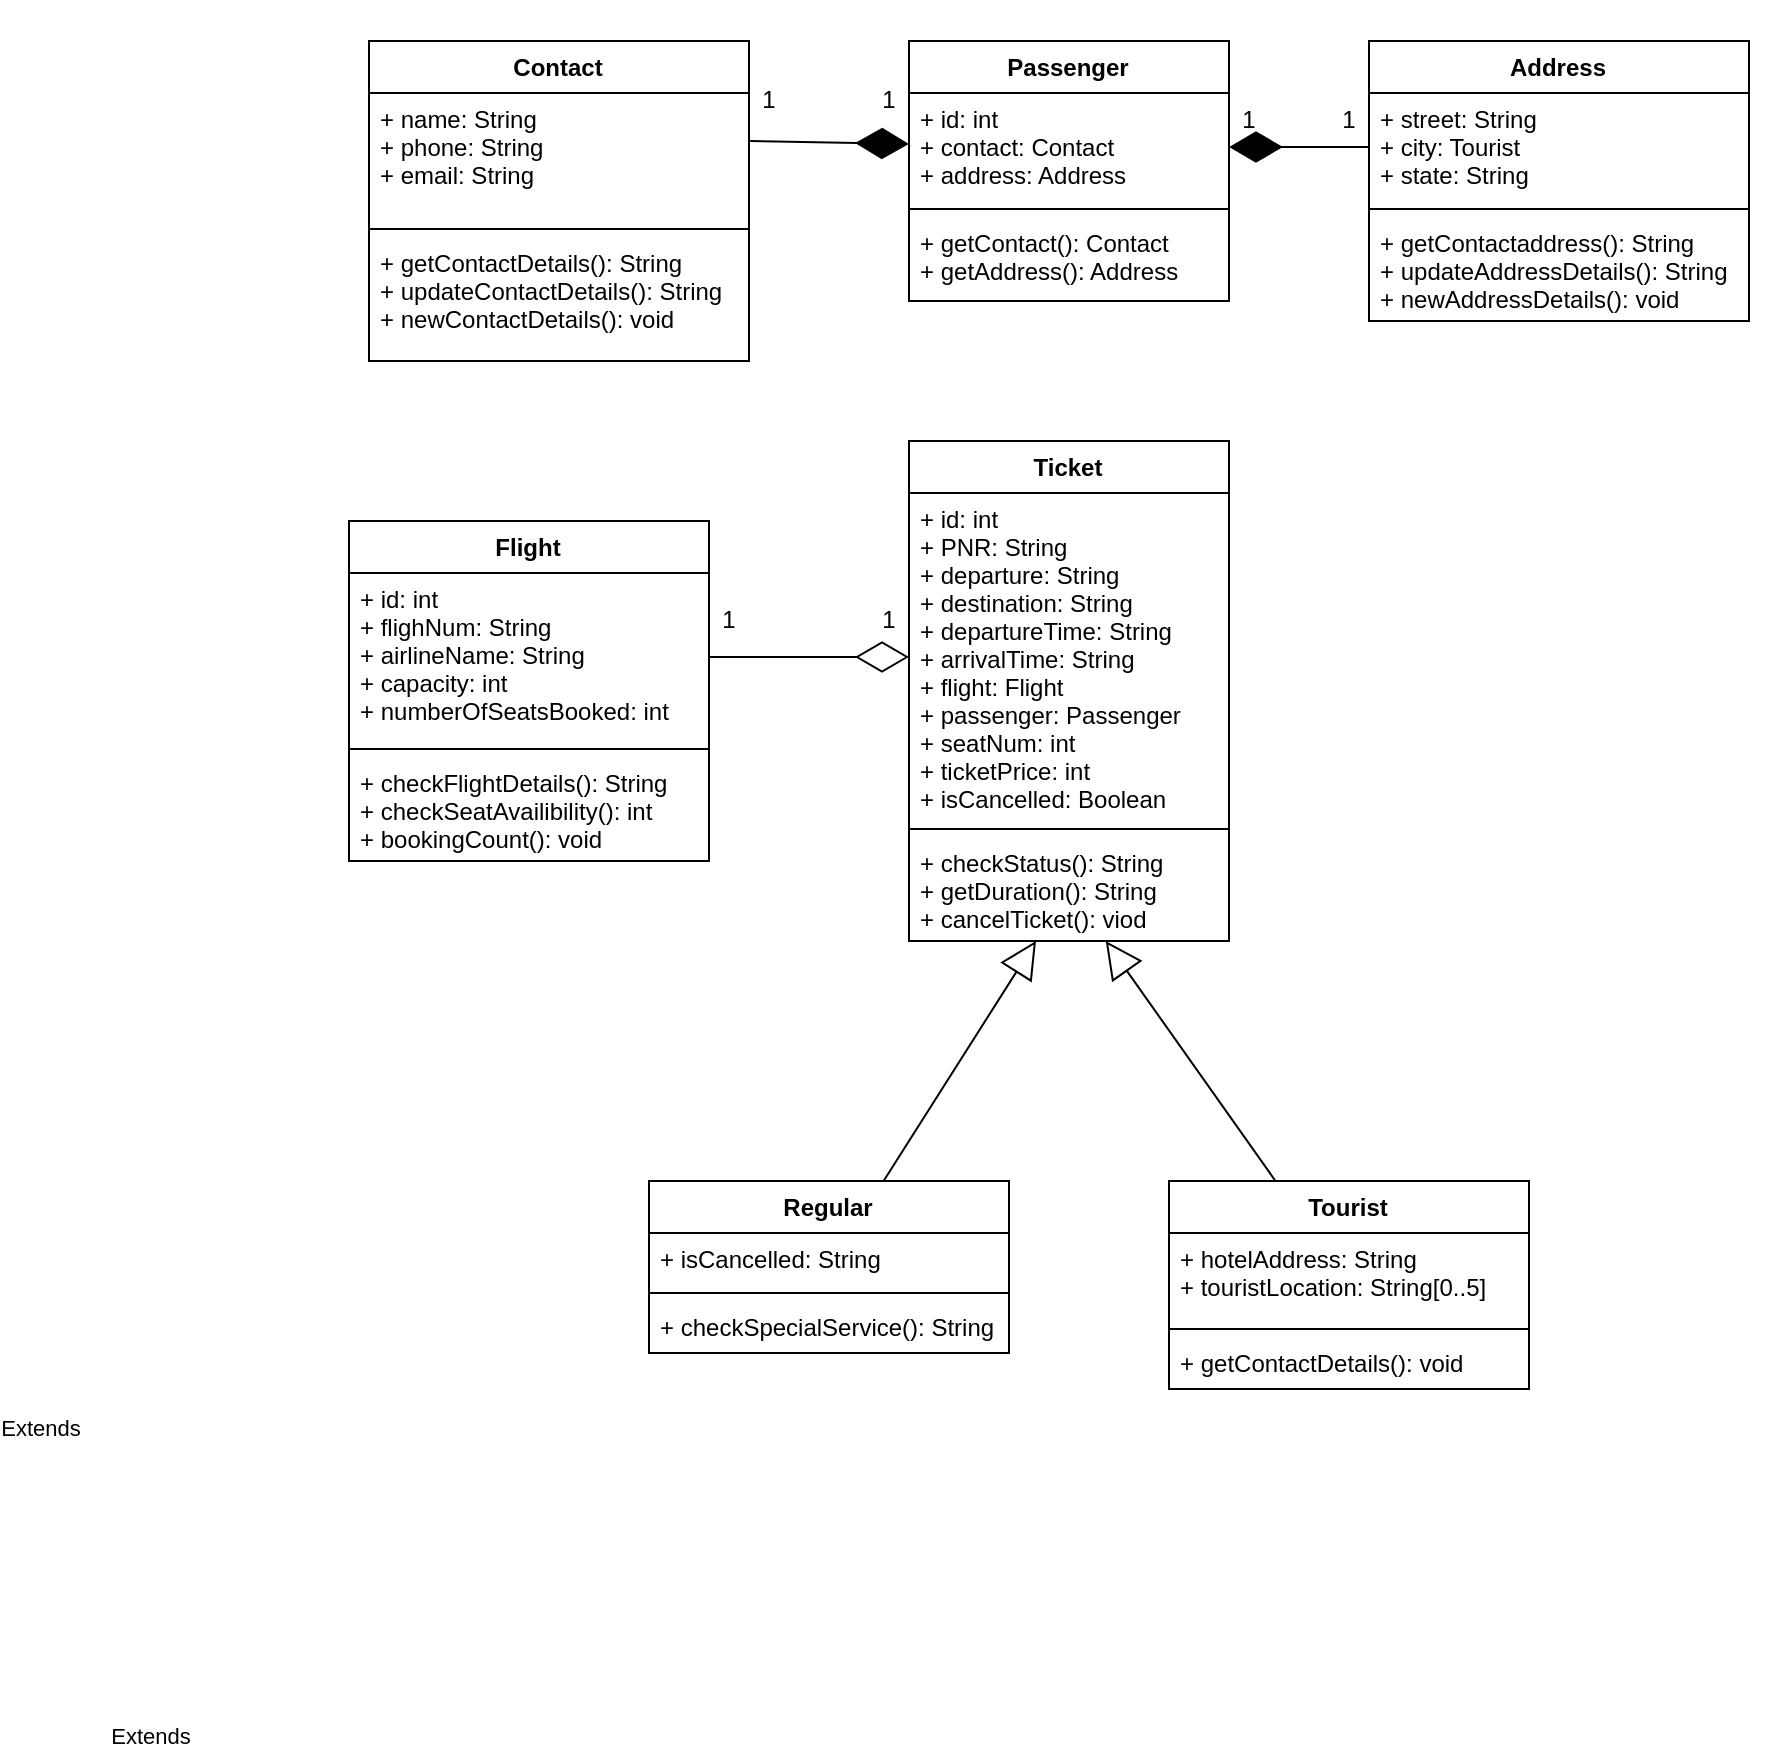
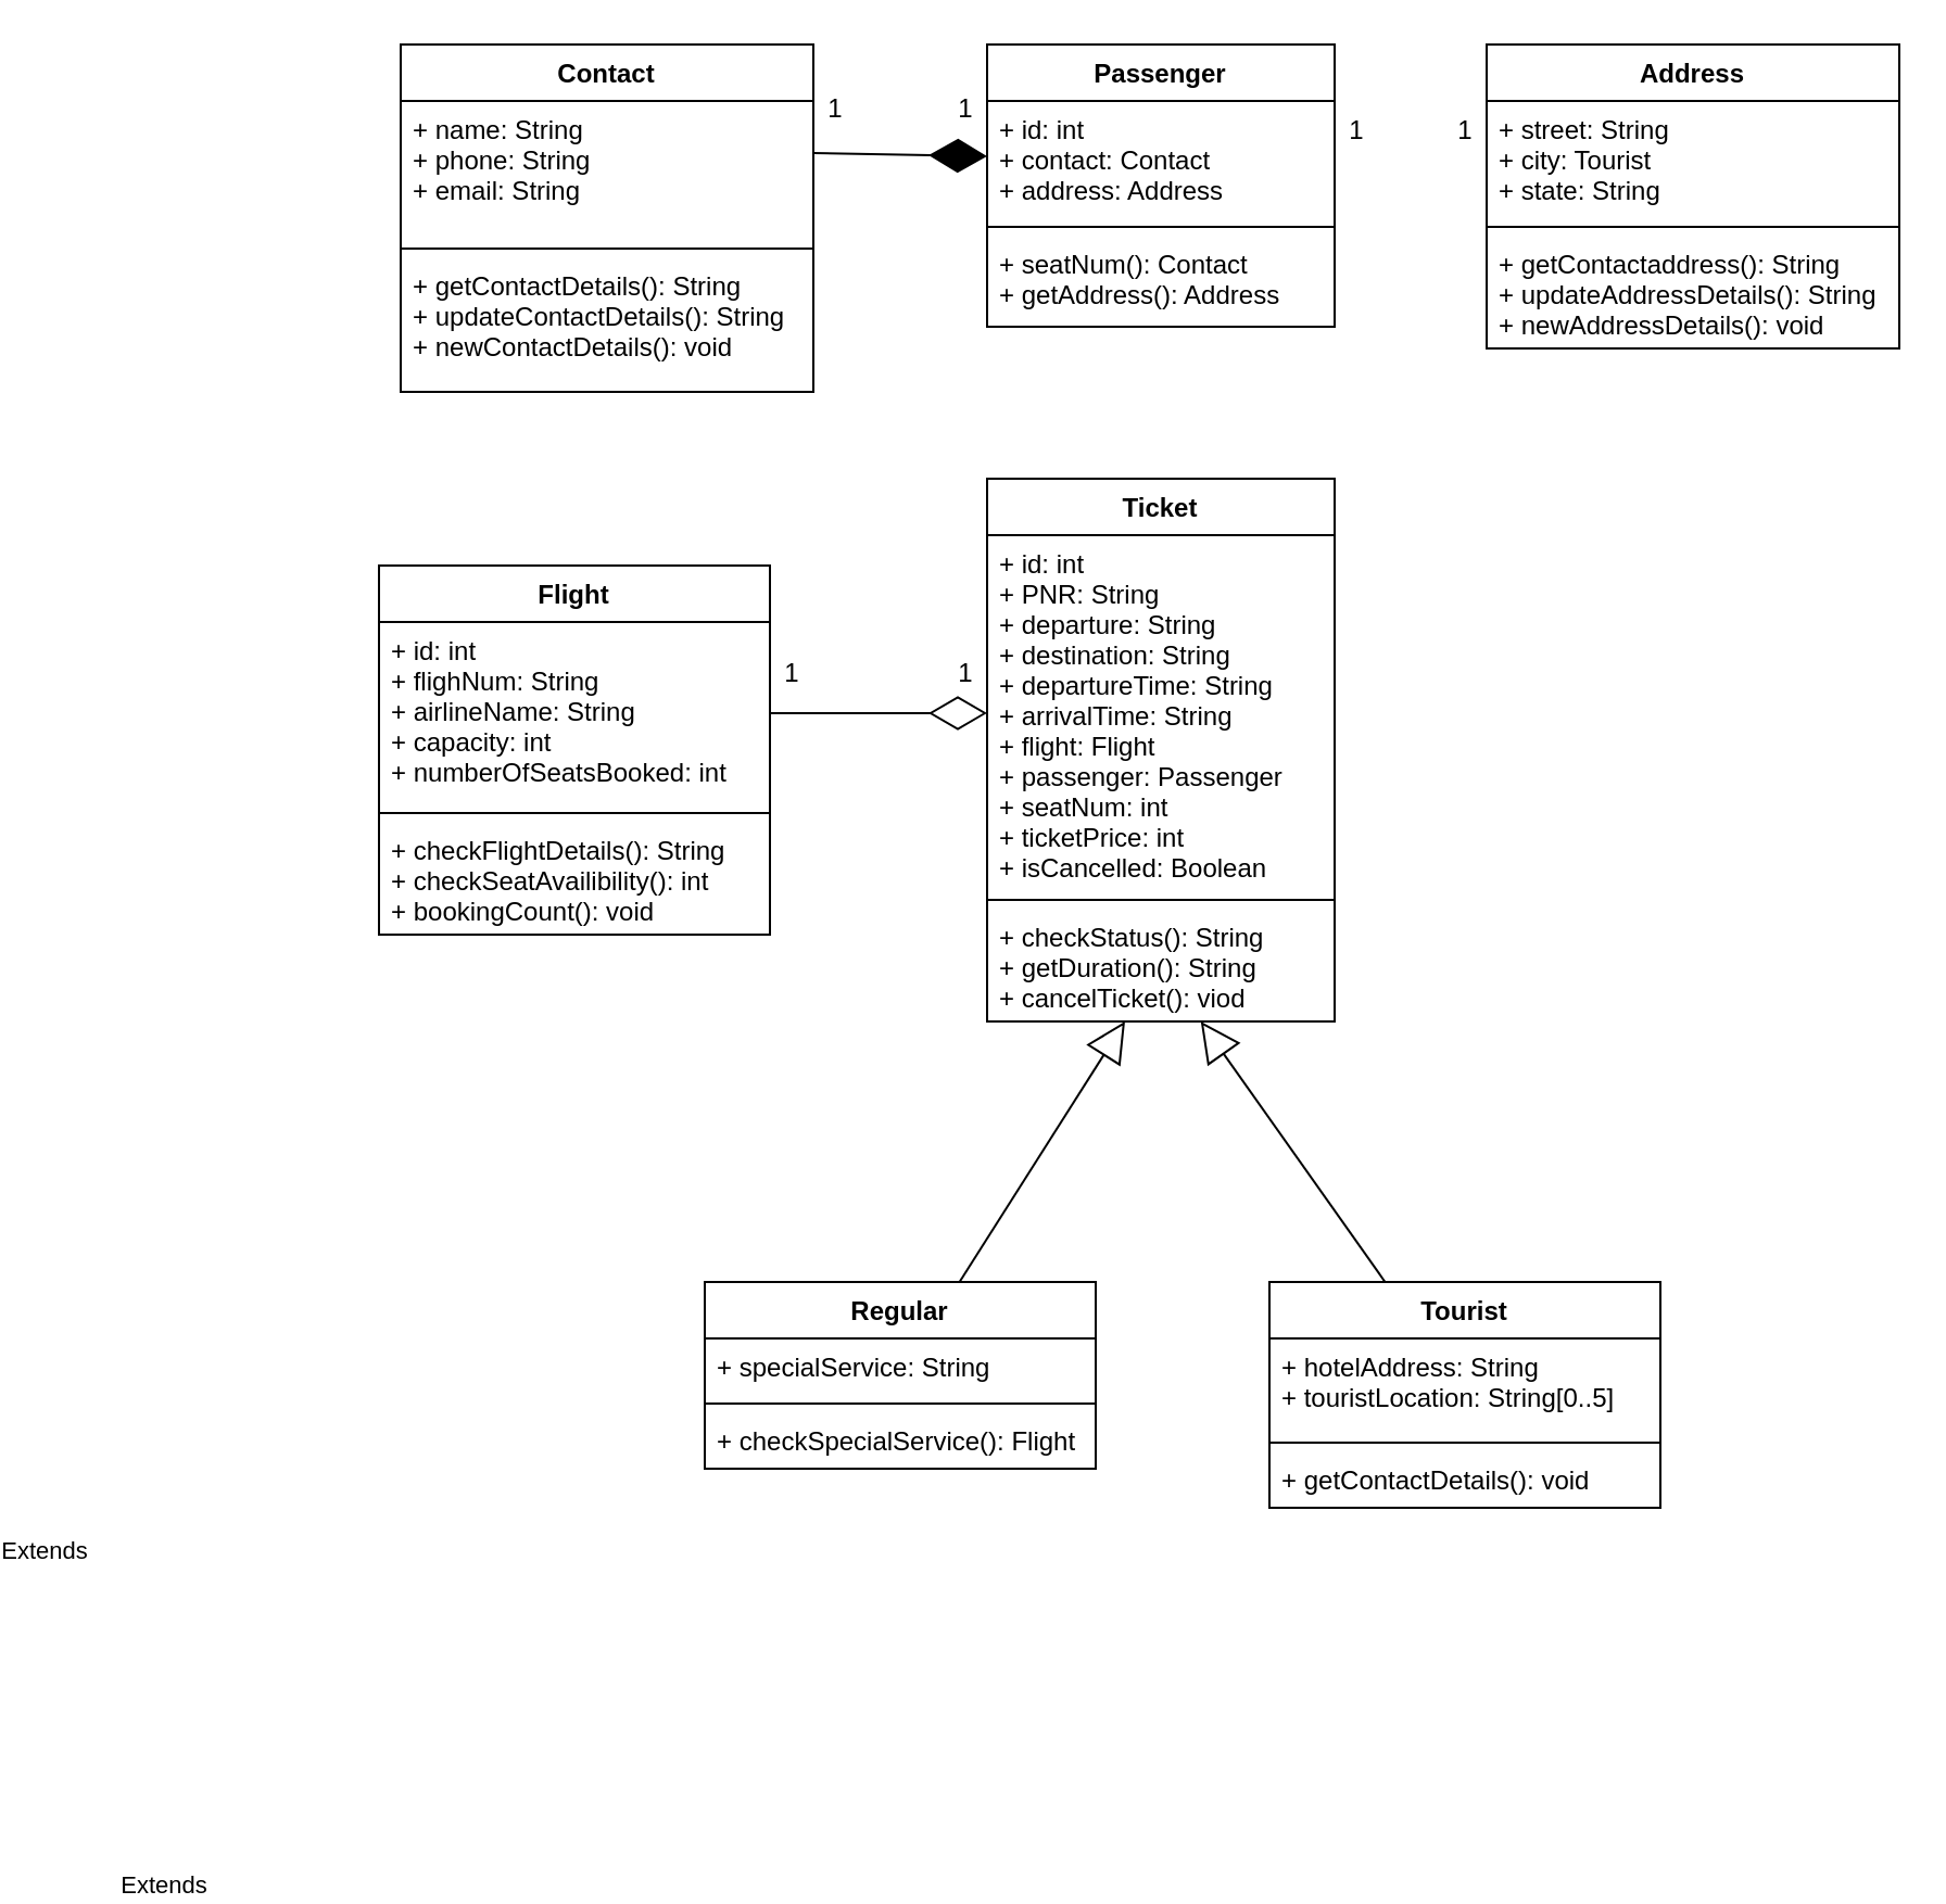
  <mxCell id="0" />
  <mxCell id="1" parent="0" />
  <mxCell id="2" value="Flight" style="swimlane;fontStyle=1;align=center;verticalAlign=top;childLayout=stackLayout;horizontal=1;startSize=26;horizontalStack=0;resizeParent=1;resizeParentMax=0;resizeLast=0;collapsible=1;marginBottom=0;" parent="1" vertex="1"><mxGeometry x="20" y="260" width="180" height="170" as="geometry" /></mxCell>
  <mxCell id="3" value="+ id: int&#10;+ flighNum: String&#10;+ airlineName: String&#10;+ capacity: int&#10;+ numberOfSeatsBooked: int" style="text;strokeColor=none;fillColor=none;align=left;verticalAlign=top;spacingLeft=4;spacingRight=4;overflow=hidden;rotatable=0;points=[[0,0.5],[1,0.5]];portConstraint=eastwest;" parent="2" vertex="1"><mxGeometry y="26" width="180" height="84" as="geometry" /></mxCell>
  <mxCell id="4" value="" style="line;strokeWidth=1;fillColor=none;align=left;verticalAlign=middle;spacingTop=-1;spacingLeft=3;spacingRight=3;rotatable=0;labelPosition=right;points=[];portConstraint=eastwest;" parent="2" vertex="1"><mxGeometry y="110" width="180" height="8" as="geometry" /></mxCell>
  <mxCell id="5" value="+ checkFlightDetails(): String&#10;+ checkSeatAvailibility(): int&#10;+ bookingCount(): void" style="text;strokeColor=none;fillColor=none;align=left;verticalAlign=top;spacingLeft=4;spacingRight=4;overflow=hidden;rotatable=0;points=[[0,0.5],[1,0.5]];portConstraint=eastwest;" parent="2" vertex="1"><mxGeometry y="118" width="180" height="52" as="geometry" /></mxCell>
  <mxCell id="6" value="Ticket" style="swimlane;fontStyle=1;align=center;verticalAlign=top;childLayout=stackLayout;horizontal=1;startSize=26;horizontalStack=0;resizeParent=1;resizeParentMax=0;resizeLast=0;collapsible=1;marginBottom=0;" vertex="1" parent="1"><mxGeometry x="300" y="220" width="160" height="250" as="geometry" /></mxCell>
  <mxCell id="7" value="+ id: int&#10;+ PNR: String&#10;+ departure: String&#10;+ destination: String&#10;+ departureTime: String&#10;+ arrivalTime: String&#10;+ flight: Flight&#10;+ passenger: Passenger&#10;+ seatNum: int&#10;+ ticketPrice: int&#10;+ isCancelled: Boolean" style="text;strokeColor=none;fillColor=none;align=left;verticalAlign=top;spacingLeft=4;spacingRight=4;overflow=hidden;rotatable=0;points=[[0,0.5],[1,0.5]];portConstraint=eastwest;" vertex="1" parent="6"><mxGeometry y="26" width="160" height="164" as="geometry" /></mxCell>
  <mxCell id="8" value="" style="line;strokeWidth=1;fillColor=none;align=left;verticalAlign=middle;spacingTop=-1;spacingLeft=3;spacingRight=3;rotatable=0;labelPosition=right;points=[];portConstraint=eastwest;" vertex="1" parent="6"><mxGeometry y="190" width="160" height="8" as="geometry" /></mxCell>
  <mxCell id="9" value="+ checkStatus(): String&#10;+ getDuration(): String&#10;+ cancelTicket(): viod" style="text;strokeColor=none;fillColor=none;align=left;verticalAlign=top;spacingLeft=4;spacingRight=4;overflow=hidden;rotatable=0;points=[[0,0.5],[1,0.5]];portConstraint=eastwest;" vertex="1" parent="6"><mxGeometry y="198" width="160" height="52" as="geometry" /></mxCell>
  <mxCell id="10" value="Tourist" style="swimlane;fontStyle=1;align=center;verticalAlign=top;childLayout=stackLayout;horizontal=1;startSize=26;horizontalStack=0;resizeParent=1;resizeParentMax=0;resizeLast=0;collapsible=1;marginBottom=0;" vertex="1" parent="1"><mxGeometry x="430" y="590" width="180" height="104" as="geometry" /></mxCell>
  <mxCell id="11" value="+ hotelAddress: String&#10;+ touristLocation: String[0..5]" style="text;strokeColor=none;fillColor=none;align=left;verticalAlign=top;spacingLeft=4;spacingRight=4;overflow=hidden;rotatable=0;points=[[0,0.5],[1,0.5]];portConstraint=eastwest;" vertex="1" parent="10"><mxGeometry y="26" width="180" height="44" as="geometry" /></mxCell>
  <mxCell id="12" value="" style="line;strokeWidth=1;fillColor=none;align=left;verticalAlign=middle;spacingTop=-1;spacingLeft=3;spacingRight=3;rotatable=0;labelPosition=right;points=[];portConstraint=eastwest;" vertex="1" parent="10"><mxGeometry y="70" width="180" height="8" as="geometry" /></mxCell>
  <mxCell id="13" value="+ getContactDetails(): void" style="text;strokeColor=none;fillColor=none;align=left;verticalAlign=top;spacingLeft=4;spacingRight=4;overflow=hidden;rotatable=0;points=[[0,0.5],[1,0.5]];portConstraint=eastwest;" vertex="1" parent="10"><mxGeometry y="78" width="180" height="26" as="geometry" /></mxCell>
  <mxCell id="14" value="Regular" style="swimlane;fontStyle=1;align=center;verticalAlign=top;childLayout=stackLayout;horizontal=1;startSize=26;horizontalStack=0;resizeParent=1;resizeParentMax=0;resizeLast=0;collapsible=1;marginBottom=0;" vertex="1" parent="1"><mxGeometry x="170" y="590" width="180" height="86" as="geometry" /></mxCell>
- <mxCell id="15" value="+ isCancelled: String" style="text;strokeColor=none;fillColor=none;align=left;verticalAlign=top;spacingLeft=4;spacingRight=4;overflow=hidden;rotatable=0;points=[[0,0.5],[1,0.5]];portConstraint=eastwest;" vertex="1" parent="14"><mxGeometry y="26" width="180" height="26" as="geometry" /></mxCell>
+ <mxCell id="15" value="+ specialService: String" style="text;strokeColor=none;fillColor=none;align=left;verticalAlign=top;spacingLeft=4;spacingRight=4;overflow=hidden;rotatable=0;points=[[0,0.5],[1,0.5]];portConstraint=eastwest;" vertex="1" parent="14"><mxGeometry y="26" width="180" height="26" as="geometry" /></mxCell>
  <mxCell id="16" value="" style="line;strokeWidth=1;fillColor=none;align=left;verticalAlign=middle;spacingTop=-1;spacingLeft=3;spacingRight=3;rotatable=0;labelPosition=right;points=[];portConstraint=eastwest;" vertex="1" parent="14"><mxGeometry y="52" width="180" height="8" as="geometry" /></mxCell>
- <mxCell id="17" value="+ checkSpecialService(): String" style="text;strokeColor=none;fillColor=none;align=left;verticalAlign=top;spacingLeft=4;spacingRight=4;overflow=hidden;rotatable=0;points=[[0,0.5],[1,0.5]];portConstraint=eastwest;" vertex="1" parent="14"><mxGeometry y="60" width="180" height="26" as="geometry" /></mxCell>
+ <mxCell id="17" value="+ checkSpecialService(): Flight" style="text;strokeColor=none;fillColor=none;align=left;verticalAlign=top;spacingLeft=4;spacingRight=4;overflow=hidden;rotatable=0;points=[[0,0.5],[1,0.5]];portConstraint=eastwest;" vertex="1" parent="14"><mxGeometry y="60" width="180" height="26" as="geometry" /></mxCell>
  <mxCell id="18" value="Extends" style="endArrow=block;endSize=16;endFill=0;html=1;" edge="1" parent="1" source="14" target="9"><mxGeometry x="-1" y="389" width="160" relative="1" as="geometry"><mxPoint x="250" y="640" as="sourcePoint" /><mxPoint x="410" y="640" as="targetPoint" /><mxPoint x="-38" y="487" as="offset" /></mxGeometry></mxCell>
  <mxCell id="19" value="Extends" style="endArrow=block;endSize=16;endFill=0;html=1;" edge="1" parent="1" source="10" target="9"><mxGeometry x="1" y="564" width="160" relative="1" as="geometry"><mxPoint x="490" y="580" as="sourcePoint" /><mxPoint x="650" y="580" as="targetPoint" /><mxPoint x="-72" y="-82" as="offset" /></mxGeometry></mxCell>
  <mxCell id="20" value="Address" style="swimlane;fontStyle=1;align=center;verticalAlign=top;childLayout=stackLayout;horizontal=1;startSize=26;horizontalStack=0;resizeParent=1;resizeParentMax=0;resizeLast=0;collapsible=1;marginBottom=0;" vertex="1" parent="1"><mxGeometry x="530" y="20" width="190" height="140" as="geometry" /></mxCell>
  <mxCell id="21" value="+ street: String&#10;+ city: Tourist&#10;+ state: String" style="text;strokeColor=none;fillColor=none;align=left;verticalAlign=top;spacingLeft=4;spacingRight=4;overflow=hidden;rotatable=0;points=[[0,0.5],[1,0.5]];portConstraint=eastwest;" vertex="1" parent="20"><mxGeometry y="26" width="190" height="54" as="geometry" /></mxCell>
  <mxCell id="22" value="" style="line;strokeWidth=1;fillColor=none;align=left;verticalAlign=middle;spacingTop=-1;spacingLeft=3;spacingRight=3;rotatable=0;labelPosition=right;points=[];portConstraint=eastwest;" vertex="1" parent="20"><mxGeometry y="80" width="190" height="8" as="geometry" /></mxCell>
  <mxCell id="23" value="+ getContactaddress(): String&#10;+ updateAddressDetails(): String&#10;+ newAddressDetails(): void&#10;" style="text;strokeColor=none;fillColor=none;align=left;verticalAlign=top;spacingLeft=4;spacingRight=4;overflow=hidden;rotatable=0;points=[[0,0.5],[1,0.5]];portConstraint=eastwest;" vertex="1" parent="20"><mxGeometry y="88" width="190" height="52" as="geometry" /></mxCell>
  <mxCell id="24" value="Contact" style="swimlane;fontStyle=1;align=center;verticalAlign=top;childLayout=stackLayout;horizontal=1;startSize=26;horizontalStack=0;resizeParent=1;resizeParentMax=0;resizeLast=0;collapsible=1;marginBottom=0;" vertex="1" parent="1"><mxGeometry x="30" y="20" width="190" height="160" as="geometry" /></mxCell>
  <mxCell id="25" value="+ name: String&#10;+ phone: String&#10;+ email: String" style="text;strokeColor=none;fillColor=none;align=left;verticalAlign=top;spacingLeft=4;spacingRight=4;overflow=hidden;rotatable=0;points=[[0,0.5],[1,0.5]];portConstraint=eastwest;" vertex="1" parent="24"><mxGeometry y="26" width="190" height="64" as="geometry" /></mxCell>
  <mxCell id="26" value="" style="line;strokeWidth=1;fillColor=none;align=left;verticalAlign=middle;spacingTop=-1;spacingLeft=3;spacingRight=3;rotatable=0;labelPosition=right;points=[];portConstraint=eastwest;" vertex="1" parent="24"><mxGeometry y="90" width="190" height="8" as="geometry" /></mxCell>
  <mxCell id="27" value="+ getContactDetails(): String&#10;+ updateContactDetails(): String&#10;+ newContactDetails(): void&#10;" style="text;strokeColor=none;fillColor=none;align=left;verticalAlign=top;spacingLeft=4;spacingRight=4;overflow=hidden;rotatable=0;points=[[0,0.5],[1,0.5]];portConstraint=eastwest;" vertex="1" parent="24"><mxGeometry y="98" width="190" height="62" as="geometry" /></mxCell>
  <mxCell id="28" value="Passenger" style="swimlane;fontStyle=1;align=center;verticalAlign=top;childLayout=stackLayout;horizontal=1;startSize=26;horizontalStack=0;resizeParent=1;resizeParentMax=0;resizeLast=0;collapsible=1;marginBottom=0;" vertex="1" parent="1"><mxGeometry x="300" y="20" width="160" height="130" as="geometry" /></mxCell>
  <mxCell id="29" value="+ id: int&#10;+ contact: Contact&#10;+ address: Address&#10;" style="text;strokeColor=none;fillColor=none;align=left;verticalAlign=top;spacingLeft=4;spacingRight=4;overflow=hidden;rotatable=0;points=[[0,0.5],[1,0.5]];portConstraint=eastwest;" vertex="1" parent="28"><mxGeometry y="26" width="160" height="54" as="geometry" /></mxCell>
  <mxCell id="30" value="" style="line;strokeWidth=1;fillColor=none;align=left;verticalAlign=middle;spacingTop=-1;spacingLeft=3;spacingRight=3;rotatable=0;labelPosition=right;points=[];portConstraint=eastwest;" vertex="1" parent="28"><mxGeometry y="80" width="160" height="8" as="geometry" /></mxCell>
- <mxCell id="31" value="+ getContact(): Contact&#10;+ getAddress(): Address" style="text;strokeColor=none;fillColor=none;align=left;verticalAlign=top;spacingLeft=4;spacingRight=4;overflow=hidden;rotatable=0;points=[[0,0.5],[1,0.5]];portConstraint=eastwest;" vertex="1" parent="28"><mxGeometry y="88" width="160" height="42" as="geometry" /></mxCell>
+ <mxCell id="31" value="+ seatNum(): Contact&#10;+ getAddress(): Address" style="text;strokeColor=none;fillColor=none;align=left;verticalAlign=top;spacingLeft=4;spacingRight=4;overflow=hidden;rotatable=0;points=[[0,0.5],[1,0.5]];portConstraint=eastwest;" vertex="1" parent="28"><mxGeometry y="88" width="160" height="42" as="geometry" /></mxCell>
  <mxCell id="32" value="" style="endArrow=diamondThin;endFill=1;endSize=24;html=1;" edge="1" parent="1" target="29"><mxGeometry width="160" relative="1" as="geometry"><mxPoint x="220" y="70" as="sourcePoint" /><mxPoint x="300" y="70" as="targetPoint" /></mxGeometry></mxCell>
- <mxCell id="33" value="" style="endArrow=diamondThin;endFill=1;endSize=24;html=1;" edge="1" parent="1" source="21" target="29"><mxGeometry width="160" relative="1" as="geometry"><mxPoint x="420" y="180" as="sourcePoint" /><mxPoint x="580" y="180" as="targetPoint" /></mxGeometry></mxCell>
  <mxCell id="34" value="1" style="text;html=1;align=center;verticalAlign=middle;resizable=0;points=[];autosize=1;" vertex="1" parent="1"><mxGeometry x="220" y="40" width="20" height="20" as="geometry" /></mxCell>
  <mxCell id="35" value="1" style="text;html=1;align=center;verticalAlign=middle;resizable=0;points=[];autosize=1;" vertex="1" parent="1"><mxGeometry x="280" y="40" width="20" height="20" as="geometry" /></mxCell>
  <mxCell id="36" value="1" style="text;html=1;align=center;verticalAlign=middle;resizable=0;points=[];autosize=1;" vertex="1" parent="1"><mxGeometry x="460" y="50" width="20" height="20" as="geometry" /></mxCell>
  <mxCell id="37" value="1" style="text;html=1;align=center;verticalAlign=middle;resizable=0;points=[];autosize=1;" vertex="1" parent="1"><mxGeometry x="510" y="50" width="20" height="20" as="geometry" /></mxCell>
  <mxCell id="38" value="" style="endArrow=diamondThin;endFill=0;endSize=24;html=1;exitX=1;exitY=0.5;exitDx=0;exitDy=0;" edge="1" parent="1" source="3" target="7"><mxGeometry width="160" relative="1" as="geometry"><mxPoint x="250" y="200" as="sourcePoint" /><mxPoint x="410" y="200" as="targetPoint" /></mxGeometry></mxCell>
  <mxCell id="39" value="1" style="text;html=1;align=center;verticalAlign=middle;resizable=0;points=[];autosize=1;" vertex="1" parent="1"><mxGeometry x="200" y="300" width="20" height="20" as="geometry" /></mxCell>
  <mxCell id="40" value="1" style="text;html=1;align=center;verticalAlign=middle;resizable=0;points=[];autosize=1;" vertex="1" parent="1"><mxGeometry x="280" y="300" width="20" height="20" as="geometry" /></mxCell>
